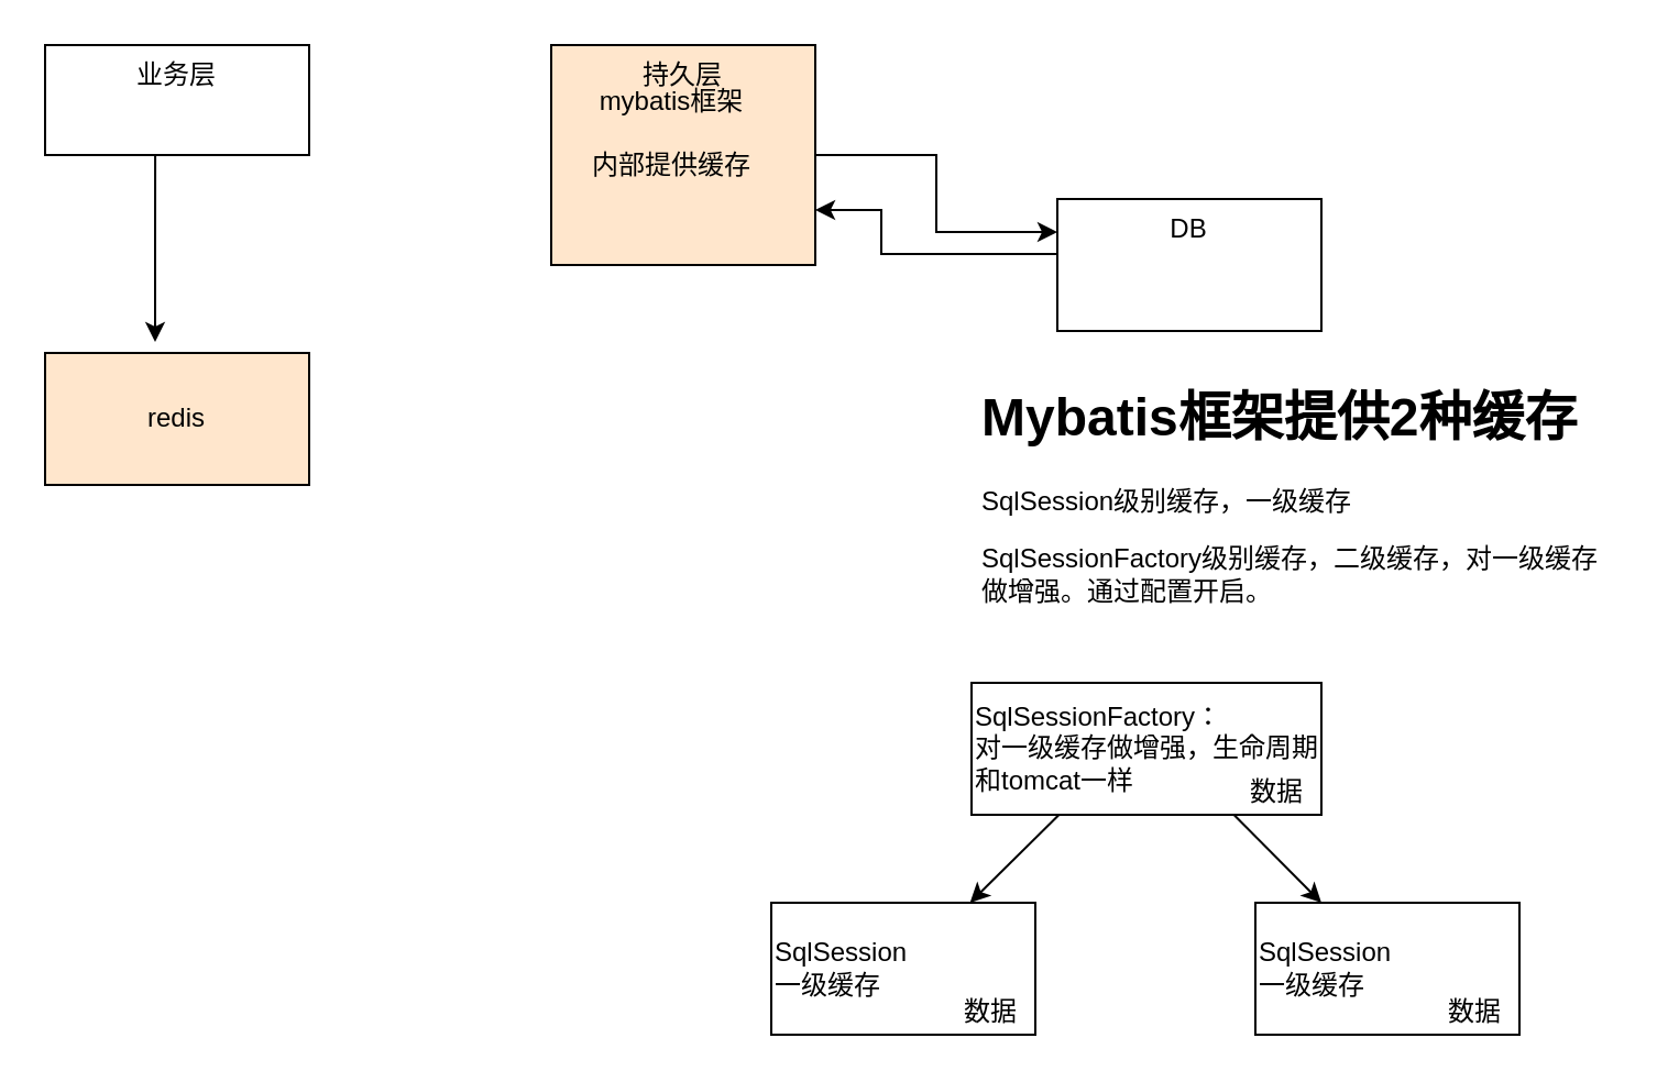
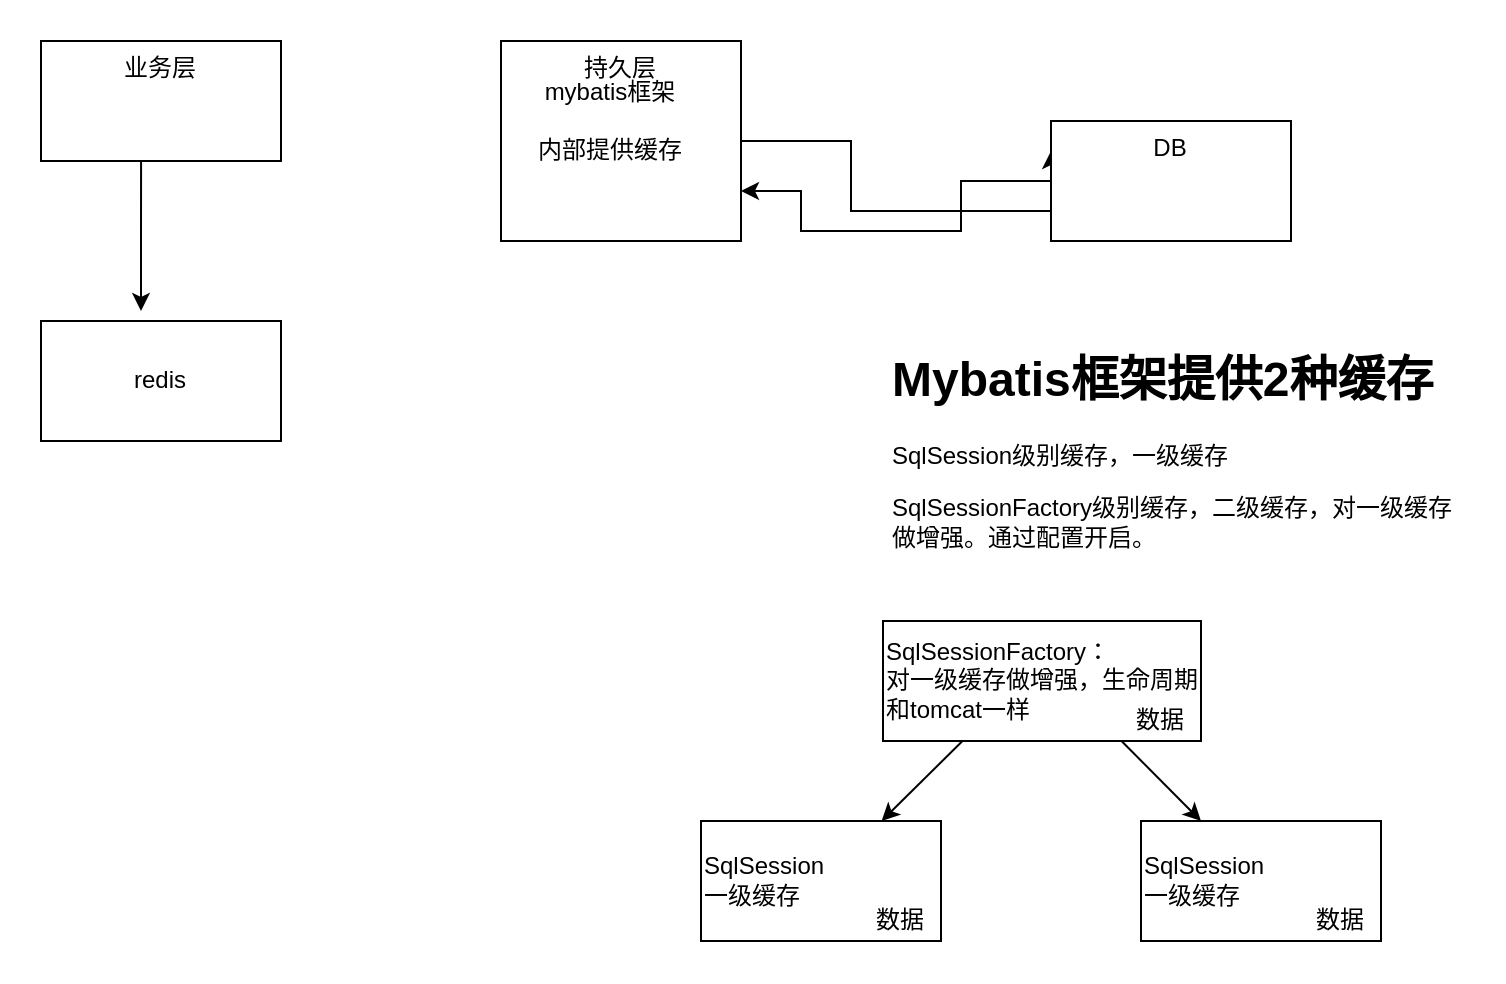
  <mxCell id="0" />
  <mxCell id="1" parent="0" />
  <mxCell id="2" value="" style="edgeStyle=orthogonalEdgeStyle;rounded=0;orthogonalLoop=1;jettySize=auto;html=1;exitX=0.417;exitY=0.983;exitDx=0;exitDy=0;exitPerimeter=0;" parent="1" source="3" edge="1"><mxGeometry relative="1" as="geometry"><mxPoint x="70" y="155" as="targetPoint" /></mxGeometry></mxCell>
- <mxCell id="3" value="业务层" style="rounded=0;whiteSpace=wrap;html=1;verticalAlign=top;" parent="1" vertex="1"><mxGeometry x="20" y="20" width="120" height="50" as="geometry" /></mxCell>
- <mxCell id="4" value="redis" style="rounded=0;whiteSpace=wrap;html=1;fillColor=#ffe6cc;" parent="1" vertex="1"><mxGeometry x="20" y="160" width="120" height="60" as="geometry" /></mxCell>
+ <mxCell id="3" value="业务层" style="rounded=0;whiteSpace=wrap;html=1;verticalAlign=top;" parent="1" vertex="1"><mxGeometry x="20" y="20" width="120" height="60" as="geometry" /></mxCell>
+ <mxCell id="4" value="redis" style="rounded=0;whiteSpace=wrap;html=1;" parent="1" vertex="1"><mxGeometry x="20" y="160" width="120" height="60" as="geometry" /></mxCell>
  <mxCell id="5" style="edgeStyle=orthogonalEdgeStyle;rounded=0;orthogonalLoop=1;jettySize=auto;html=1;entryX=0;entryY=0.25;entryDx=0;entryDy=0;" parent="1" source="6" target="8" edge="1"><mxGeometry relative="1" as="geometry"><Array as="points"><mxPoint x="425" y="70" /><mxPoint x="425" y="105" /></Array></mxGeometry></mxCell>
- <mxCell id="6" value="持久层" style="rounded=0;whiteSpace=wrap;html=1;verticalAlign=top;fillColor=#ffe6cc;" parent="1" vertex="1"><mxGeometry x="250" y="20" width="120" height="100" as="geometry" /></mxCell>
+ <mxCell id="6" value="持久层" style="rounded=0;whiteSpace=wrap;html=1;verticalAlign=top;" parent="1" vertex="1"><mxGeometry x="250" y="20" width="120" height="100" as="geometry" /></mxCell>
  <mxCell id="7" value="mybatis框架&lt;br&gt;&lt;br&gt;内部提供缓存" style="text;html=1;strokeColor=none;fillColor=none;align=center;verticalAlign=middle;whiteSpace=wrap;rounded=0;" parent="1" vertex="1"><mxGeometry x="260" y="50" width="90" height="20" as="geometry" /></mxCell>
- <mxCell id="8" value="DB" style="rounded=0;whiteSpace=wrap;html=1;verticalAlign=top;" parent="1" vertex="1"><mxGeometry x="480" y="90" width="120" height="60" as="geometry" /></mxCell>
+ <mxCell id="8" value="DB" style="rounded=0;whiteSpace=wrap;html=1;verticalAlign=top;" parent="1" vertex="1"><mxGeometry x="525" y="60" width="120" height="60" as="geometry" /></mxCell>
  <mxCell id="9" style="edgeStyle=orthogonalEdgeStyle;rounded=0;orthogonalLoop=1;jettySize=auto;html=1;entryX=1;entryY=0.75;entryDx=0;entryDy=0;exitX=0;exitY=0.5;exitDx=0;exitDy=0;" parent="1" source="8" target="6" edge="1"><mxGeometry relative="1" as="geometry"><mxPoint x="380" y="80" as="sourcePoint" /><mxPoint x="490" y="115" as="targetPoint" /><Array as="points"><mxPoint x="480" y="115" /><mxPoint x="400" y="115" /><mxPoint x="400" y="95" /></Array></mxGeometry></mxCell>
  <mxCell id="10" value="&lt;h1&gt;Mybatis框架提供2种缓存&lt;/h1&gt;&lt;span style=&quot;text-align: center&quot;&gt;SqlSession级别缓存，一级缓存&lt;/span&gt;&lt;p&gt;SqlSessionFactory级别缓存，二级缓存，对一级缓存做增强。通过配置开启。&lt;/p&gt;" style="text;html=1;strokeColor=none;fillColor=none;spacing=5;spacingTop=-20;whiteSpace=wrap;overflow=hidden;rounded=0;" vertex="1" parent="1"><mxGeometry x="441" y="170" width="290" height="120" as="geometry" /></mxCell>
  <mxCell id="11" value="SqlSessionFactory：&lt;br&gt;对一级缓存做增强，生命周期和tomcat一样" style="rounded=0;whiteSpace=wrap;html=1;align=left;" vertex="1" parent="1"><mxGeometry x="441" y="310" width="159" height="60" as="geometry" /></mxCell>
  <mxCell id="12" value="SqlSession&lt;br&gt;一级缓存" style="rounded=0;whiteSpace=wrap;html=1;align=left;" vertex="1" parent="1"><mxGeometry x="350" y="410" width="120" height="60" as="geometry" /></mxCell>
  <mxCell id="13" value="SqlSession&lt;br&gt;一级缓存" style="rounded=0;whiteSpace=wrap;html=1;align=left;" vertex="1" parent="1"><mxGeometry x="570" y="410" width="120" height="60" as="geometry" /></mxCell>
  <mxCell id="14" value="" style="endArrow=classic;html=1;exitX=0.25;exitY=1;exitDx=0;exitDy=0;" edge="1" parent="1" source="11" target="12"><mxGeometry width="50" height="50" relative="1" as="geometry"><mxPoint x="500" y="570" as="sourcePoint" /><mxPoint x="550" y="520" as="targetPoint" /></mxGeometry></mxCell>
  <mxCell id="15" value="" style="endArrow=classic;html=1;exitX=0.75;exitY=1;exitDx=0;exitDy=0;entryX=0.25;entryY=0;entryDx=0;entryDy=0;" edge="1" parent="1" source="11" target="13"><mxGeometry width="50" height="50" relative="1" as="geometry"><mxPoint x="490.75" y="380" as="sourcePoint" /><mxPoint x="450.321" y="420" as="targetPoint" /></mxGeometry></mxCell>
  <mxCell id="16" value="数据" style="text;html=1;strokeColor=none;fillColor=none;align=center;verticalAlign=middle;whiteSpace=wrap;rounded=0;" vertex="1" parent="1"><mxGeometry x="430" y="450" width="40" height="20" as="geometry" /></mxCell>
  <mxCell id="17" value="数据" style="text;html=1;strokeColor=none;fillColor=none;align=center;verticalAlign=middle;whiteSpace=wrap;rounded=0;" vertex="1" parent="1"><mxGeometry x="650" y="450" width="40" height="20" as="geometry" /></mxCell>
  <mxCell id="18" value="数据" style="text;html=1;strokeColor=none;fillColor=none;align=center;verticalAlign=middle;whiteSpace=wrap;rounded=0;" vertex="1" parent="1"><mxGeometry x="560" y="350" width="40" height="20" as="geometry" /></mxCell>
